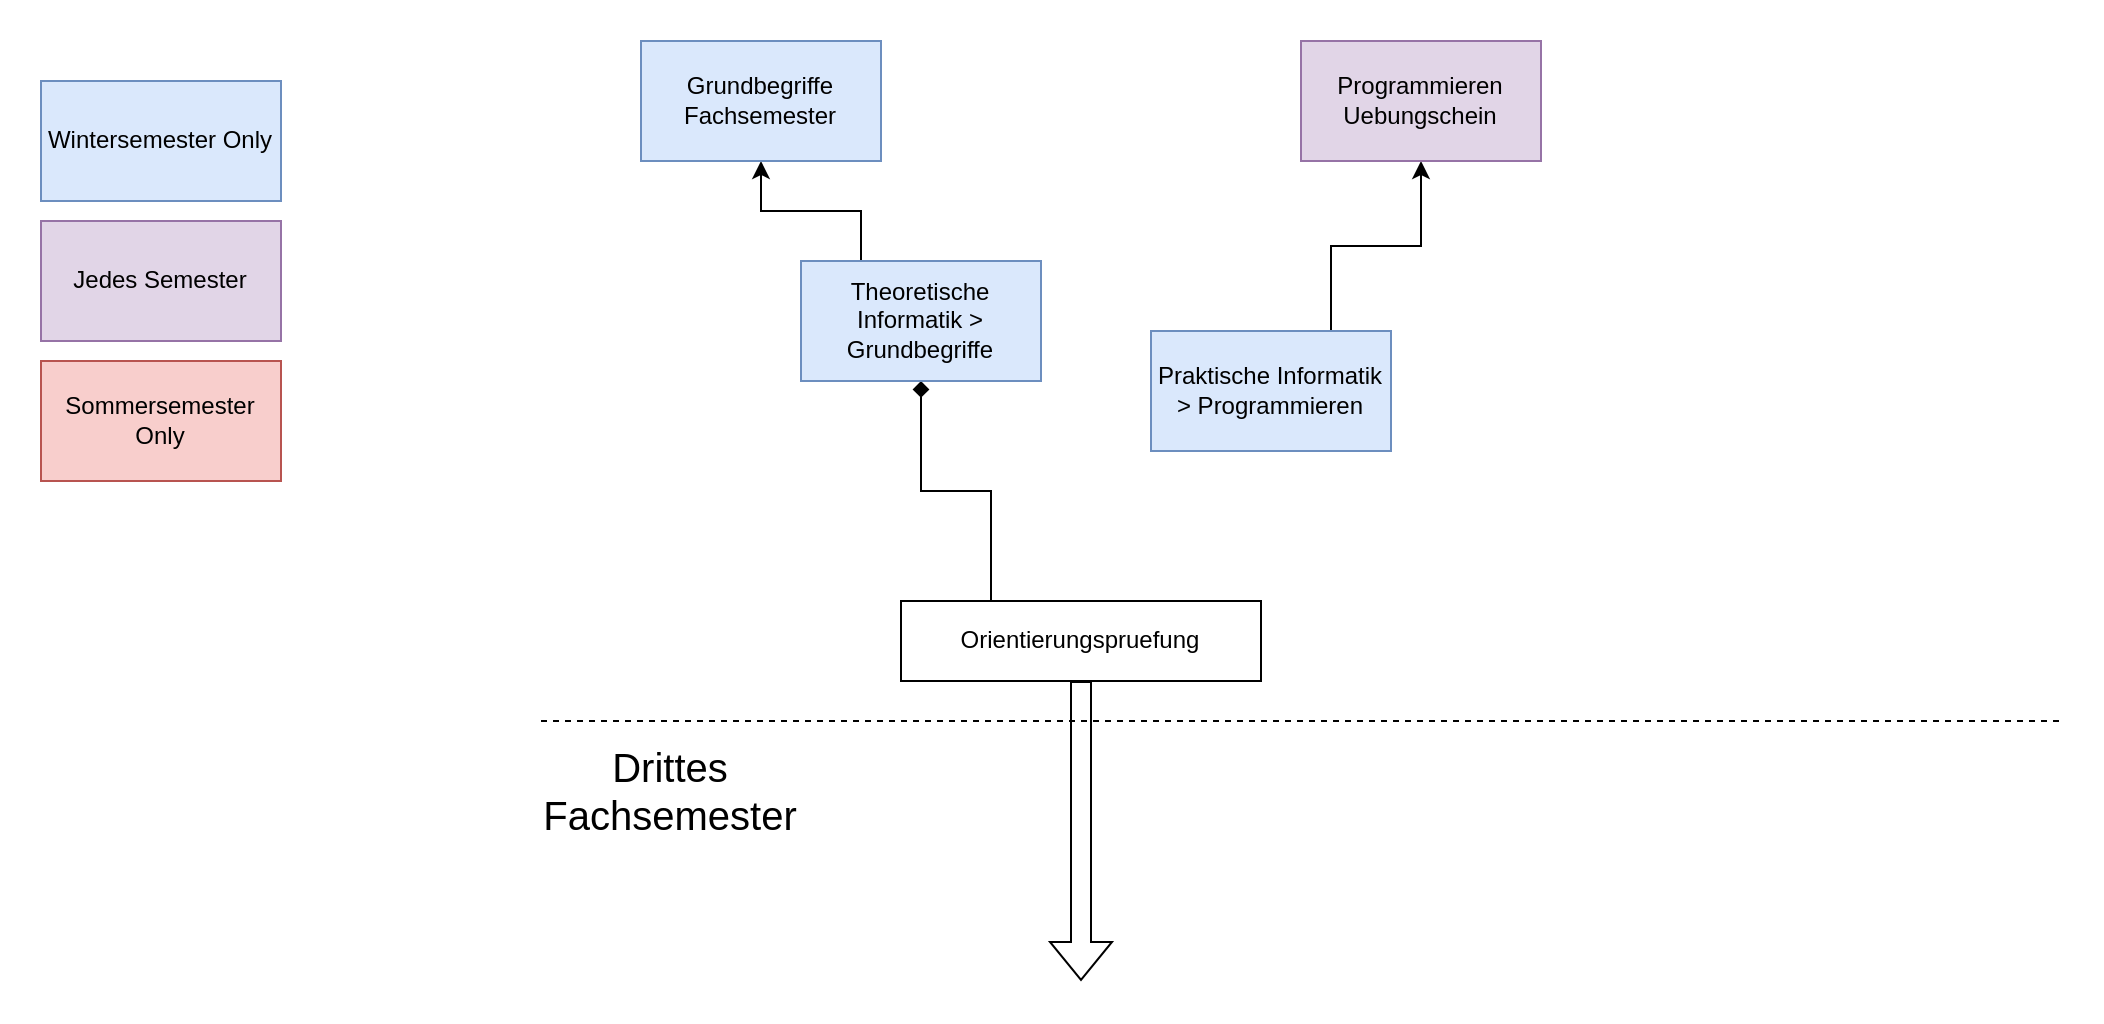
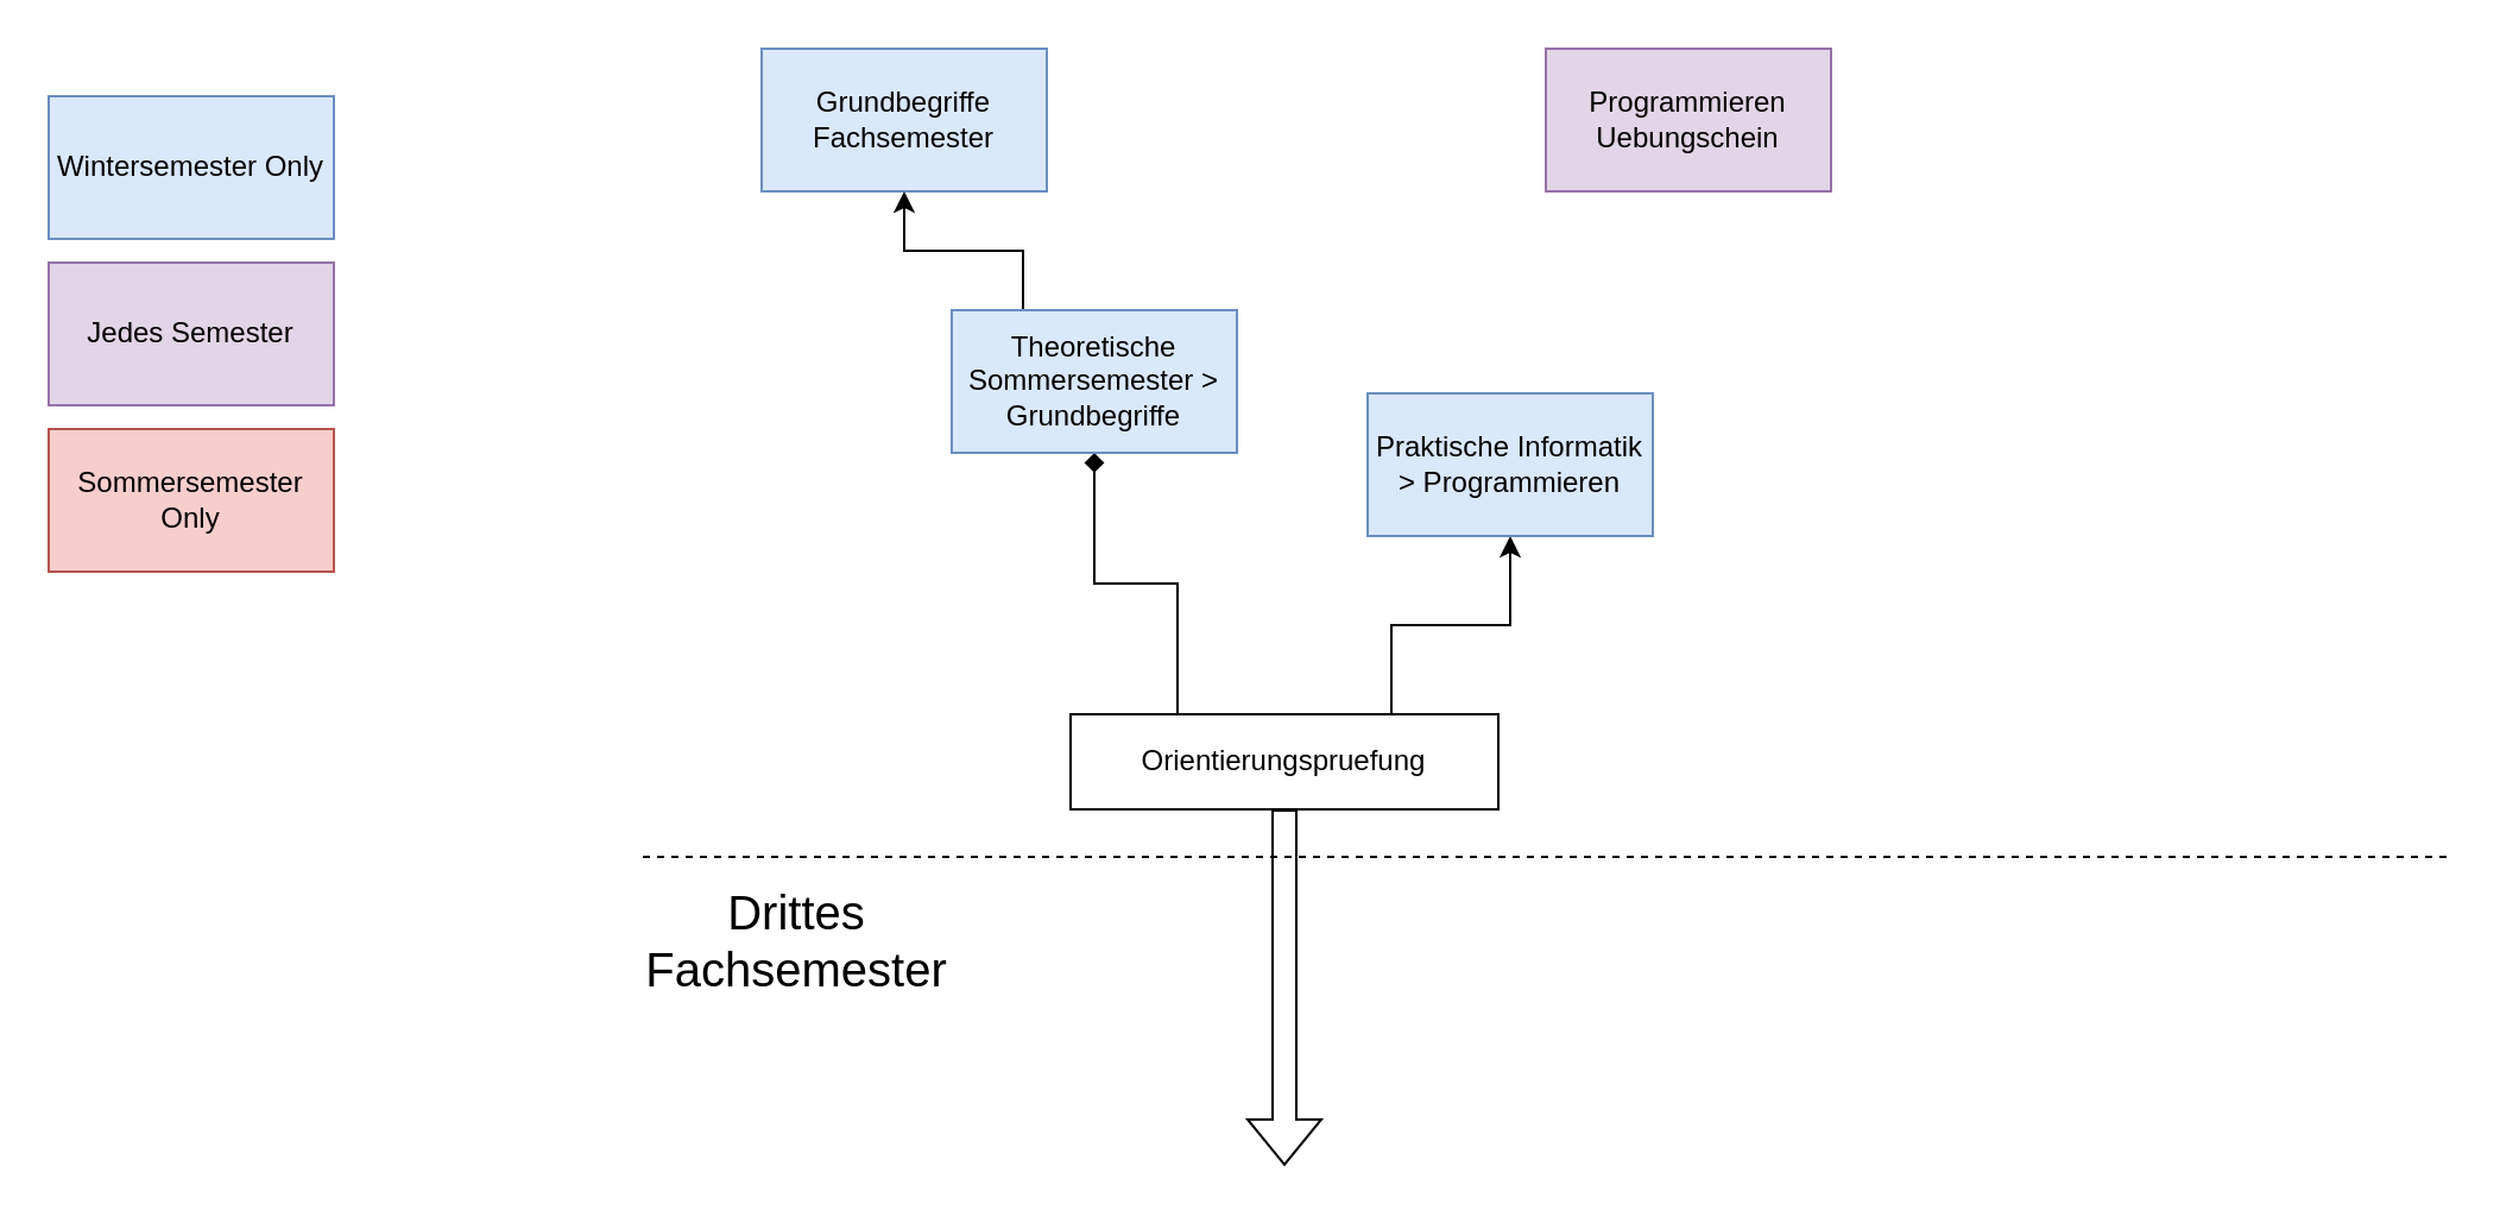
  <mxCell id="0" />
  <mxCell id="1" parent="0" />
  <mxCell id="2" style="edgeStyle=orthogonalEdgeStyle;rounded=0;orthogonalLoop=1;jettySize=auto;html=1;exitX=0.25;exitY=0;exitDx=0;exitDy=0;endArrow=diamond;" edge="1" parent="1" source="4" target="6"><mxGeometry relative="1" as="geometry" /></mxCell>
+ <mxCell id="3" style="edgeStyle=orthogonalEdgeStyle;rounded=0;orthogonalLoop=1;jettySize=auto;html=1;exitX=0.75;exitY=0;exitDx=0;exitDy=0;" edge="1" parent="1" source="4" target="8"><mxGeometry relative="1" as="geometry" /></mxCell>
  <mxCell id="4" value="Orientierungspruefung" style="rounded=0;whiteSpace=wrap;html=1;" vertex="1" parent="1"><mxGeometry x="450" y="300" width="180" height="40" as="geometry" /></mxCell>
  <mxCell id="5" style="edgeStyle=orthogonalEdgeStyle;rounded=0;orthogonalLoop=1;jettySize=auto;html=1;exitX=0.25;exitY=0;exitDx=0;exitDy=0;" edge="1" parent="1" source="6" target="9"><mxGeometry relative="1" as="geometry" /></mxCell>
- <mxCell id="6" value="Theoretische Informatik &amp;gt; Grundbegriffe" style="rounded=0;whiteSpace=wrap;html=1;fillColor=#dae8fc;strokeColor=#6c8ebf;" vertex="1" parent="1"><mxGeometry x="400" y="130" width="120" height="60" as="geometry" /></mxCell>
- <mxCell id="7" style="edgeStyle=orthogonalEdgeStyle;rounded=0;orthogonalLoop=1;jettySize=auto;html=1;exitX=0.75;exitY=0;exitDx=0;exitDy=0;entryX=0.5;entryY=1;entryDx=0;entryDy=0;" edge="1" parent="1" source="8" target="10"><mxGeometry relative="1" as="geometry" /></mxCell>
+ <mxCell id="6" value="Theoretische Sommersemester &amp;gt; Grundbegriffe" style="rounded=0;whiteSpace=wrap;html=1;fillColor=#dae8fc;strokeColor=#6c8ebf;" vertex="1" parent="1"><mxGeometry x="400" y="130" width="120" height="60" as="geometry" /></mxCell>
  <mxCell id="8" value="Praktische Informatik &amp;gt; Programmieren" style="rounded=0;whiteSpace=wrap;html=1;fillColor=#dae8fc;strokeColor=#6c8ebf;" vertex="1" parent="1"><mxGeometry x="575" y="165" width="120" height="60" as="geometry" /></mxCell>
  <mxCell id="9" value="Grundbegriffe Fachsemester" style="rounded=0;whiteSpace=wrap;html=1;fillColor=#dae8fc;strokeColor=#6c8ebf;" vertex="1" parent="1"><mxGeometry x="320" y="20" width="120" height="60" as="geometry" /></mxCell>
  <mxCell id="10" value="Programmieren Uebungschein" style="rounded=0;whiteSpace=wrap;html=1;fillColor=#e1d5e7;strokeColor=#9673a6;" vertex="1" parent="1"><mxGeometry x="650" y="20" width="120" height="60" as="geometry" /></mxCell>
  <mxCell id="11" value="" style="endArrow=none;dashed=1;html=1;rounded=0;" edge="1" parent="1"><mxGeometry width="50" height="50" relative="1" as="geometry"><mxPoint y="360" as="sourcePoint" x="270" /><mxPoint x="1030" y="360" as="targetPoint" /></mxGeometry></mxCell>
  <mxCell id="12" value="" style="shape=flexArrow;endArrow=classic;html=1;rounded=0;exitX=0.5;exitY=1;exitDx=0;exitDy=0;" edge="1" parent="1" source="4"><mxGeometry width="50" height="50" relative="1" as="geometry"><mxPoint x="540" y="460" as="sourcePoint" /><mxPoint x="540" y="490" as="targetPoint" /></mxGeometry></mxCell>
  <mxCell id="13" value="Drittes Fachsemester" style="text;html=1;strokeColor=none;fillColor=none;align=center;verticalAlign=middle;whiteSpace=wrap;rounded=0;fontSize=20;" vertex="1" parent="1"><mxGeometry y="370" width="130" height="50" as="geometry" x="270" /></mxCell>
  <mxCell id="14" value="Wintersemester Only" style="rounded=0;whiteSpace=wrap;html=1;fillColor=#dae8fc;strokeColor=#6c8ebf;" vertex="1" parent="1"><mxGeometry x="20" y="40" width="120" height="60" as="geometry" /></mxCell>
  <mxCell id="15" value="Jedes Semester" style="rounded=0;whiteSpace=wrap;html=1;fillColor=#e1d5e7;strokeColor=#9673a6;" vertex="1" parent="1"><mxGeometry x="20" y="110" width="120" height="60" as="geometry" /></mxCell>
  <mxCell id="16" value="Sommersemester Only" style="rounded=0;whiteSpace=wrap;html=1;fillColor=#f8cecc;strokeColor=#b85450;" vertex="1" parent="1"><mxGeometry x="20" y="180" width="120" height="60" as="geometry" /></mxCell>
